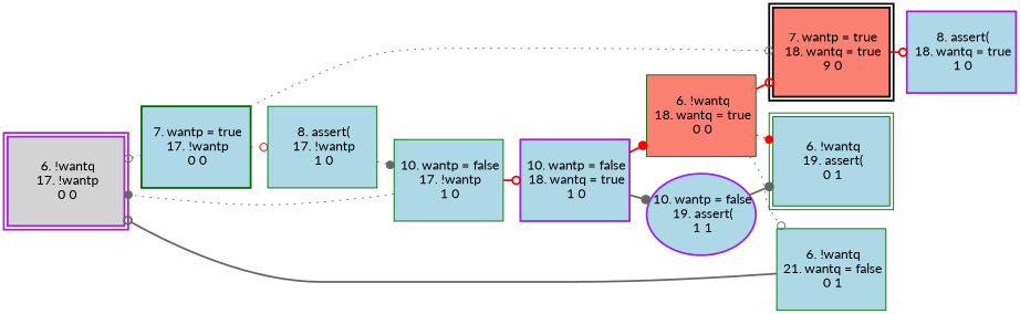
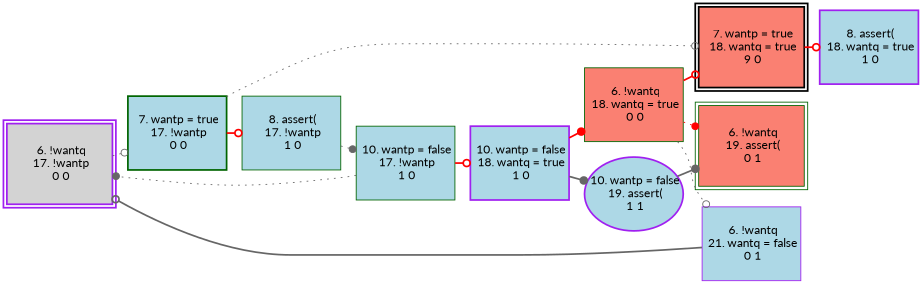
  digraph {
    fontname=Lato
    rankdir=LR
    ranksep=.25
    node [color=purple fillcolor=lightblue fixedsize=true fontname=Lato fontsize=14 shape=box style="bold,filled"]
    edge [arrowhead=odot color=gray40 fontname=Lato style=bold]
    n1 [fillcolor=lightgrey height=1.2 label=" 6. !wantq\n 17. !wantp\n 0 0\n" peripheries=2 width=1.6]
    n2 [color=darkgreen height=1.2 label=" 7. wantp = true\n 17. !wantp\n 0 0\n" width=1.6]
    n3 [color=darkgreen height=1.2 label=" 8. assert(\n 17. !wantp\n 1 0\n" style=filled width=1.6]
    n4 [color=black fillcolor=salmon height=1.2 label=" 7. wantp = true\n 18. wantq = true\n 9 0\n" peripheries=2 width=1.6]
    n5 [color=darkgreen height=1.2 label=" 10. wantp = false\n 17. !wantp\n 1 0\n" style=filled width=1.6]
    n6 [height=1.2 label=" 8. assert(\n 18. wantq = true\n 1 0\n" width=1.6]
    n7 [height=1.2 label=" 10. wantp = false\n 18. wantq = true\n 1 0\n" width=1.6]
    n8 [color=darkgreen fillcolor=salmon height=1.2 label=" 6. !wantq\n 18. wantq = true\n 0 0\n" style=filled width=1.6]
    n9 [height=1.2 label=" 10. wantp = false\n 19. assert(\n 1 1\n" shape=ellipse width=1.6]
-   n10 [color=darkgreen height=1.2 label=" 6. !wantq\n 19. assert(\n 0 1\n" peripheries=2 style=filled width=1.6]
-   n11 [color=darkgreen height=1.2 label=" 6. !wantq\n 21. wantq = false\n 0 1\n" style=filled width=1.6]
-   n2 -> n1 [style=dotted]
-   n2 -> n3 [color=red style=dotted]
+   n10 [color=darkgreen fillcolor=salmon height=1.2 label=" 6. !wantq\n 19. assert(\n 0 1\n" peripheries=2 style=filled width=1.6]
+   n11 [height=1.2 label=" 6. !wantq\n 21. wantq = false\n 0 1\n" style=filled width=1.6]
+   n1 -> n2 [style=dotted]
+   n2 -> n3 [color=red]
    n2 -> n4 [style=dotted]
    n3 -> n5 [arrowhead=dot style=dotted]
    n4 -> n6 [color=red]
    n5 -> n1 [arrowhead=dot style=dotted]
    n5 -> n7 [color=red]
    n7 -> n8 [arrowhead=dot color=red]
    n7 -> n9 [arrowhead=dot]
    n8 -> n4 [color=red]
    n8 -> n10 [arrowhead=dot color=red style=dotted]
    n8 -> n11 [style=dotted]
    n9 -> n10 [arrowhead=dot]
    n11 -> n1
  }
